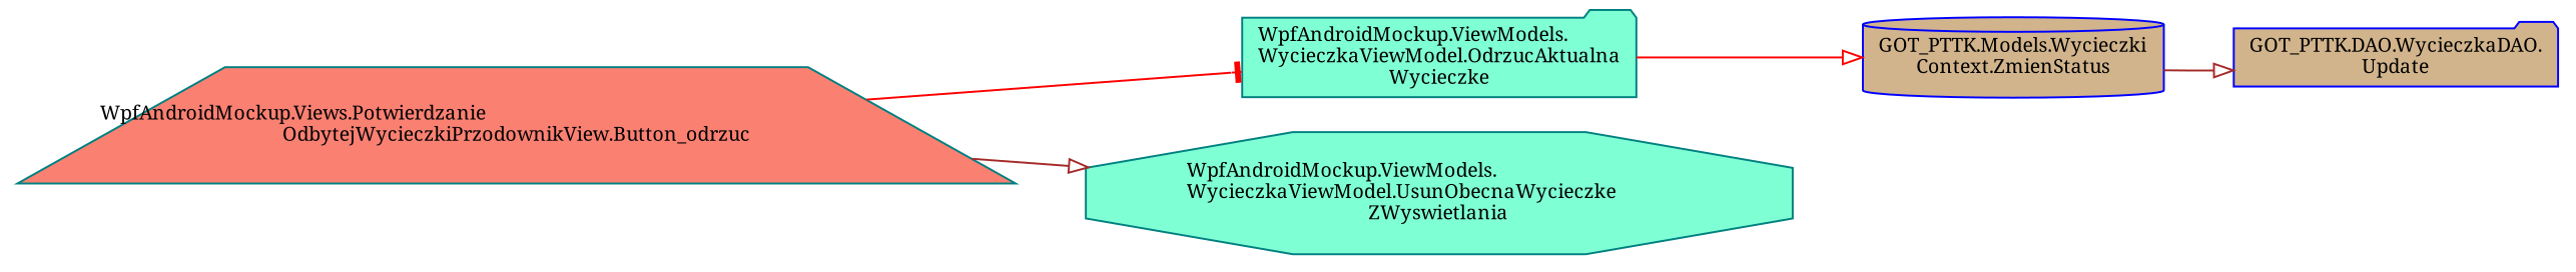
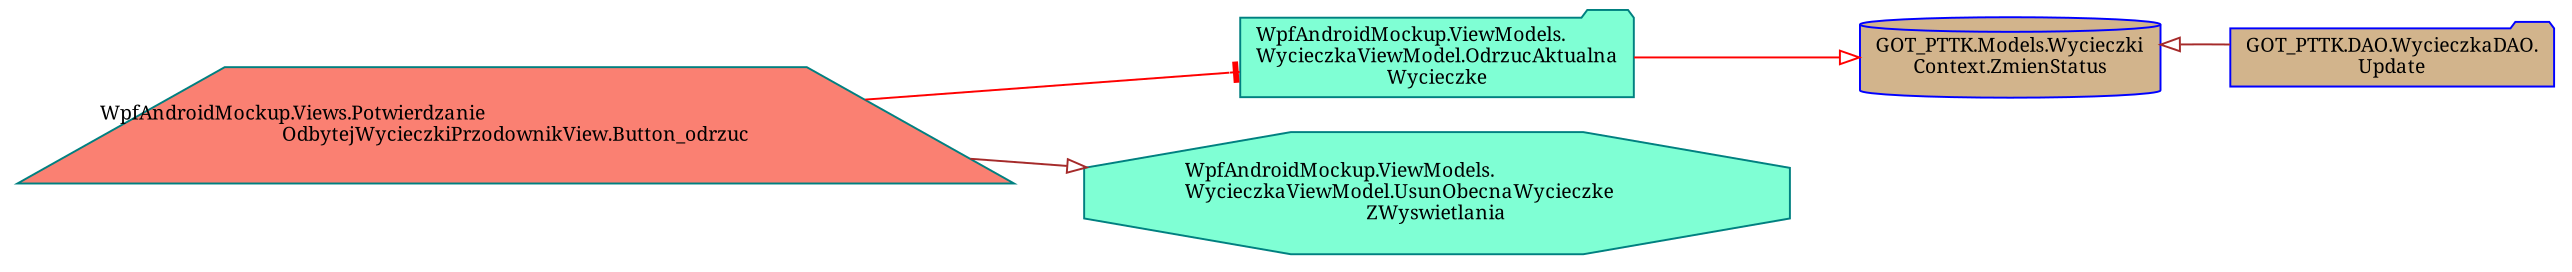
  digraph {
    rankdir=LR
    fontname="Noto Serif"
    node [color=teal fillcolor=aquamarine fontname="Noto Serif" fontsize=10 shape=folder style=filled]
    edge [color=red fontname="Noto Serif" fontsize=10 labelfontname=Helvetica labelfontsize=10 style=solid arrowhead=onormal]
    n1 [fillcolor=salmon fontcolor=black height=0.2 label="WpfAndroidMockup.Views.Potwierdzanie\lOdbytejWycieczkiPrzodownikView.Button_odrzuc" shape=trapezium width=0.4]
    n2 [height=0.2 label="WpfAndroidMockup.ViewModels.\lWycieczkaViewModel.OdrzucAktualna\lWycieczke" width=0.4]
    n3 [height=0.2 label="WpfAndroidMockup.ViewModels.\lWycieczkaViewModel.UsunObecnaWycieczke\lZWyswietlania" shape=octagon width=0.4]
    n4 [color=blue fillcolor=tan height=0.2 label="GOT_PTTK.Models.Wycieczki\lContext.ZmienStatus" shape=cylinder width=0.4]
    n5 [color=blue fillcolor=tan height=0.2 label="GOT_PTTK.DAO.WycieczkaDAO.\lUpdate" width=0.4]
    n1 -> n2 [arrowhead=tee]
    n1 -> n3 [color=brown]
    n2 -> n4
-   n4 -> n5 [color=brown]
+   n5 -> n4 [color=brown]
  }
